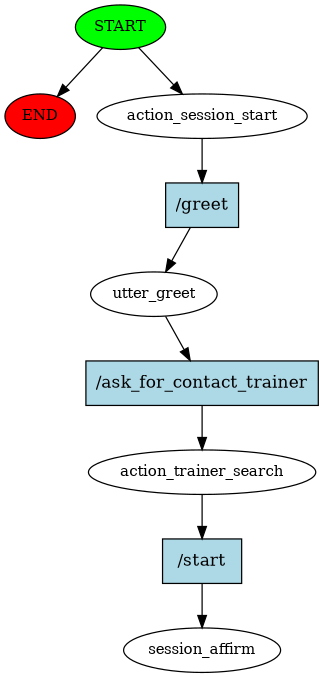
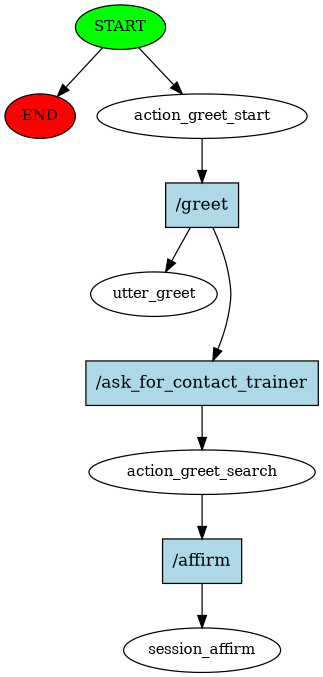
  digraph {
    node [fontsize=12 style=filled]
    n1 [fillcolor=green label=START]
    n2 [fillcolor=red label=END]
-   n3 [label=action_session_start style=""]
+   n3 [label=action_greet_start style=""]
    n4 [fillcolor=lightblue label="/greet" shape=rect fontsize=""]
    n5 [label=utter_greet style=""]
    n6 [fillcolor=lightblue label="/ask_for_contact_trainer" shape=rect fontsize=""]
-   n7 [label=action_trainer_search style=""]
-   n8 [fillcolor=lightblue label="/start" shape=rect fontsize=""]
+   n7 [label=action_greet_search style=""]
+   n8 [fillcolor=lightblue label="/affirm" shape=rect fontsize=""]
    n9 [label=session_affirm style=""]
    n1 -> n2
    n1 -> n3
    n3 -> n4
    n4 -> n5
-   n5 -> n6
+   n4 -> n6
    n6 -> n7
    n7 -> n8
    n8 -> n9
  }
